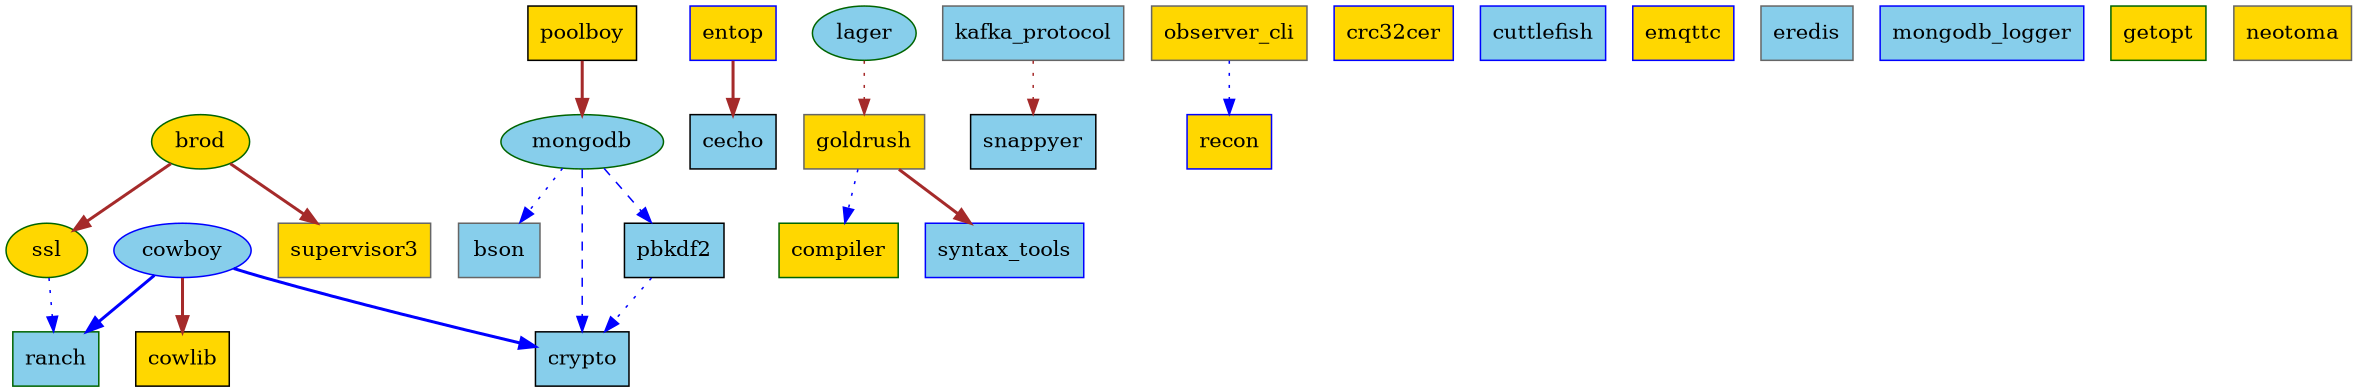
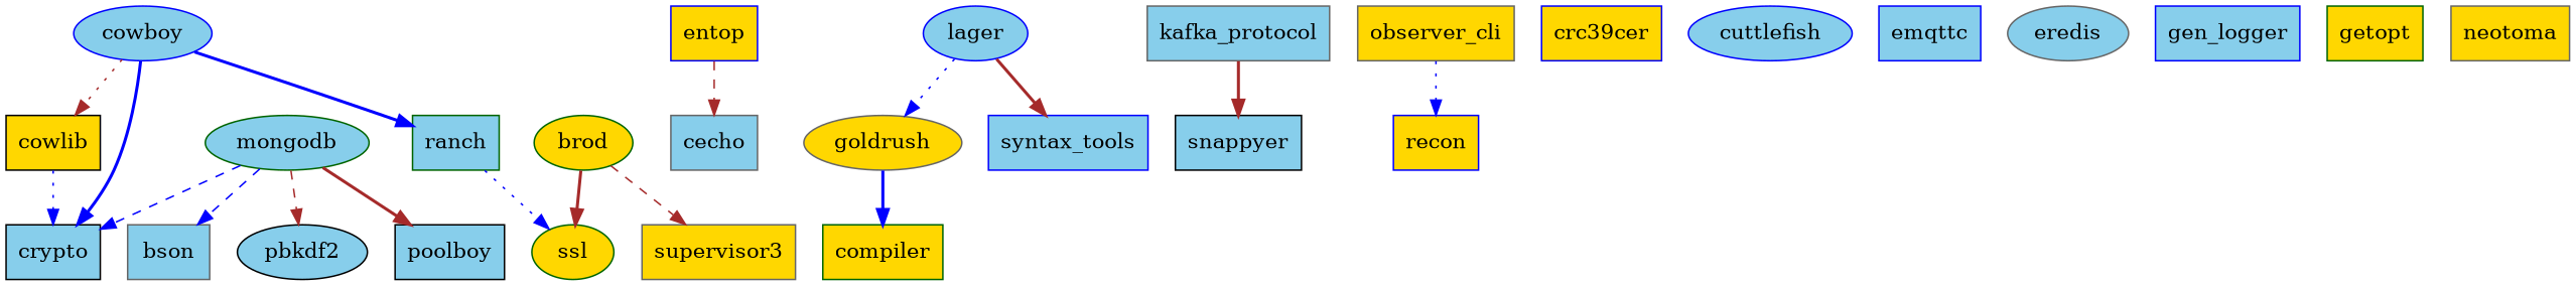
  digraph {
    node [color=blue fillcolor=skyblue shape=box style=filled]
    edge [color=blue style=bold]
    bson [color=gray40]
-   cecho [color=black]
+   cecho [color=gray40]
    compiler [color=darkgreen fillcolor=gold]
    cowlib [color=black fillcolor=gold]
    crypto [color=black]
-   goldrush [color=gray40 fillcolor=gold]
+   goldrush [color=gray40 fillcolor=gold shape=ellipse]
    syntax_tools
    kafka_protocol [color=gray40]
    snappyer [color=black]
-   pbkdf2 [color=black]
-   poolboy [color=black fillcolor=gold]
+   pbkdf2 [color=black shape=ellipse]
+   poolboy [color=black]
    ranch [color=darkgreen]
    ssl [color=darkgreen fillcolor=gold shape=""]
    recon [fillcolor=gold]
    supervisor3 [color=gray40 fillcolor=gold]
-   crc32cer [fillcolor=gold]
-   cuttlefish
-   emqttc [fillcolor=gold]
+   crc32cer [fillcolor=gold label=crc39cer]
+   cuttlefish [shape=ellipse]
+   emqttc
    entop [fillcolor=gold]
-   eredis [color=gray40]
-   gen_logger [label=mongodb_logger]
+   eredis [color=gray40 shape=ellipse]
+   gen_logger
    getopt [color=darkgreen fillcolor=gold]
    neotoma [color=gray40 fillcolor=gold]
    observer_cli [color=gray40 fillcolor=gold]
    brod [color=darkgreen fillcolor=gold shape=""]
    cowboy [shape=""]
-   lager [color=darkgreen shape=""]
+   lager [shape=""]
    mongodb [color=darkgreen shape=""]
-   pbkdf2 -> crypto [style=dotted]
-   goldrush -> compiler [style=dotted]
-   goldrush -> syntax_tools [color=brown]
-   kafka_protocol -> snappyer [color=brown style=dotted]
-   ssl -> ranch [style=dotted]
-   entop -> cecho [color=brown]
+   cowlib -> crypto [style=dotted]
+   goldrush -> compiler
+   lager -> syntax_tools [color=brown]
+   kafka_protocol -> snappyer [color=brown]
+   ranch -> ssl [style=dotted]
+   entop -> cecho [color=brown style=dashed]
    observer_cli -> recon [style=dotted]
    brod -> ssl [color=brown]
-   brod -> supervisor3 [color=brown]
-   cowboy -> cowlib [color=brown]
+   brod -> supervisor3 [color=brown style=dashed]
+   cowboy -> cowlib [color=brown style=dotted]
    cowboy -> crypto
    cowboy -> ranch
-   lager -> goldrush [color=brown style=dotted]
-   mongodb -> bson [style=dotted]
+   lager -> goldrush [style=dotted]
+   mongodb -> bson [style=dashed]
    mongodb -> crypto [style=dashed]
-   mongodb -> pbkdf2 [style=dashed]
-   poolboy -> mongodb [color=brown]
+   mongodb -> pbkdf2 [color=brown style=dashed]
+   mongodb -> poolboy [color=brown]
  }
